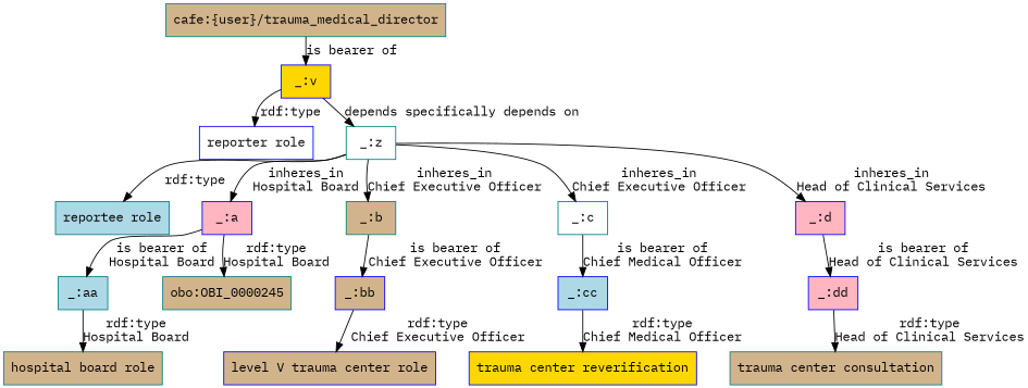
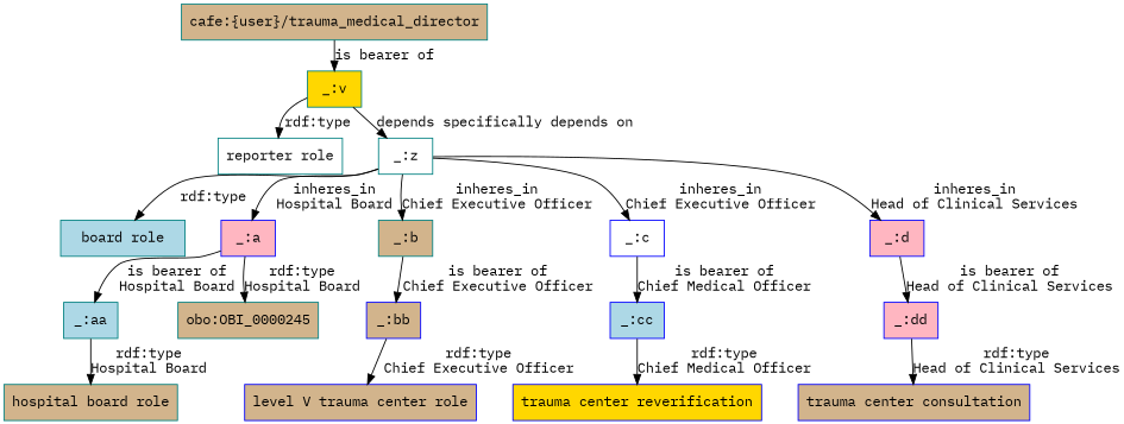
  digraph {
    fontname="IBM Plex Mono"
    nodesep=.5
    ranksep=0
    splines=true
    node [color=teal fillcolor=tan fontname="IBM Plex Mono" shape=rectangle style=filled]
    edge [fontname="IBM Plex Mono"]
    "cafe:{user}/trauma_medical_director"
-   "_:v" [color=blue fillcolor=gold]
-   "reporter role" [color=blue fillcolor=white]
+   "_:v" [fillcolor=gold]
+   "reporter role" [fillcolor=white]
    "_:z" [fillcolor=white]
-   "reportee role" [fillcolor=lightblue]
+   "reportee role" [fillcolor=lightblue label="board role"]
    "_:a" [color=blue fillcolor=lightpink]
    "_:b"
-   "_:c" [fillcolor=white]
+   "_:c" [color=blue fillcolor=white]
    "_:d" [color=blue fillcolor=lightpink]
    "_:aa" [fillcolor=lightblue]
    "obo:OBI_0000245"
    "_:bb" [color=blue]
    "_:cc" [color=blue fillcolor=lightblue]
    "_:dd" [color=blue fillcolor=lightpink]
    "hospital board role"
    "level V trauma center role" [color=blue]
-   "trauma center consultation"
+   "trauma center consultation" [color=blue]
    "trauma center reverification" [color=blue fillcolor=gold]
    "cafe:{user}/trauma_medical_director" -> "_:v" [label="is bearer of"]
    "_:v" -> "reporter role" [label="rdf:type"]
    "_:v" -> "_:z" [label="depends specifically depends on"]
    "_:z" -> "reportee role" [label="rdf:type"]
    "_:z" -> "_:a" [label="inheres_in\nHospital Board"]
    "_:z" -> "_:b" [label="inheres_in\nChief Executive Officer"]
    "_:z" -> "_:c" [label="inheres_in\nChief Executive Officer"]
    "_:z" -> "_:d" [label="inheres_in\nHead of Clinical Services"]
    "_:a" -> "_:aa" [label="is bearer of\nHospital Board"]
    "_:a" -> "obo:OBI_0000245" [label="rdf:type\nHospital Board"]
    "_:b" -> "_:bb" [label="is bearer of\nChief Executive Officer"]
    "_:c" -> "_:cc" [label="is bearer of\nChief Medical Officer"]
    "_:d" -> "_:dd" [label="is bearer of\nHead of Clinical Services"]
    "_:aa" -> "hospital board role" [label="rdf:type\nHospital Board"]
    "_:bb" -> "level V trauma center role" [label="rdf:type\nChief Executive Officer"]
    "_:cc" -> "trauma center reverification" [label="rdf:type\nChief Medical Officer"]
    "_:dd" -> "trauma center consultation" [label="rdf:type\nHead of Clinical Services"]
  }
